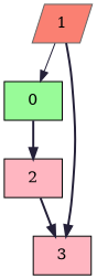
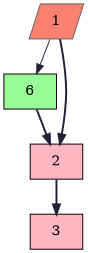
  digraph {
    color="#242038"
    node [color=black fillcolor=lightpink shape=box style=filled]
    edge [color="#242038" style=bold]
-   0 [fillcolor=palegreen]
+   0 [fillcolor=palegreen label=6]
    2
    1 [color=gray40 fillcolor=salmon shape=parallelogram]
    3
    0 -> 2
    2 -> 3
    1 -> 0 [style=solid]
-   1 -> 3
+   1 -> 2
  }
